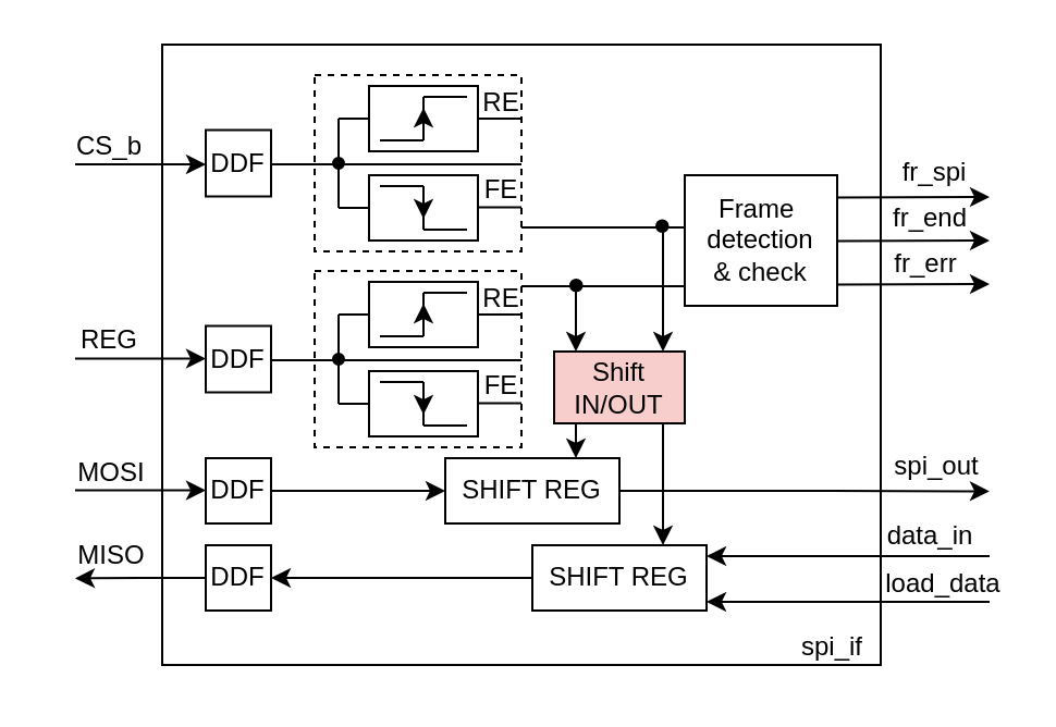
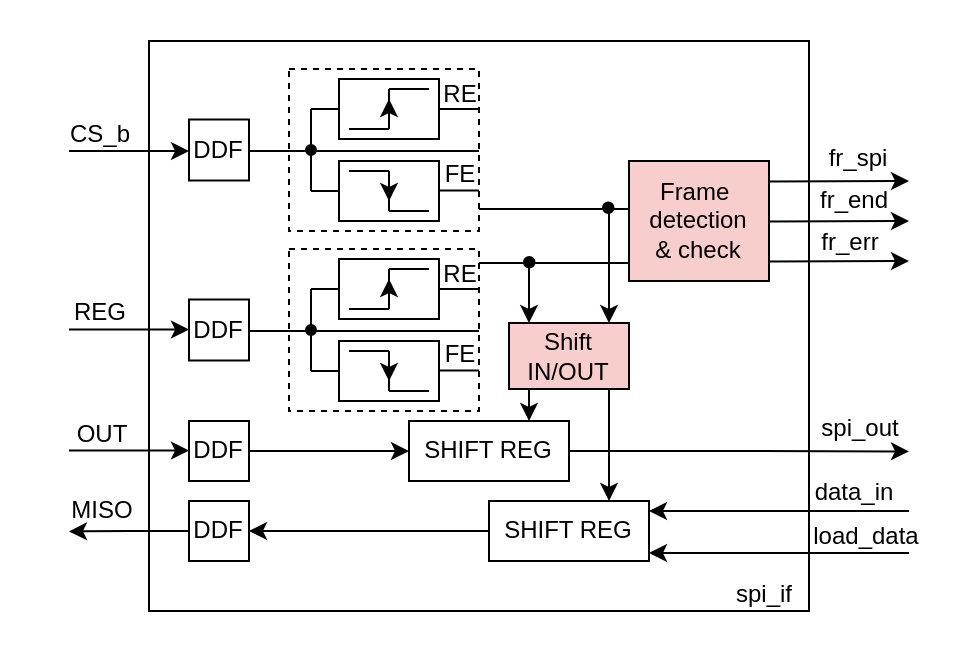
  <mxCell id="0" />
  <mxCell id="1" parent="0" />
  <mxCell id="2" value="" style="group" vertex="1" connectable="0" parent="1"><mxGeometry x="124" y="32" width="136" height="83" as="geometry" /></mxCell>
  <mxCell id="3" value="" style="group" vertex="1" connectable="0" parent="2"><mxGeometry x="50" y="12" width="40" height="20" as="geometry" /></mxCell>
  <mxCell id="4" value="" style="endArrow=none;html=1;rounded=0;" edge="1" parent="3"><mxGeometry width="50" height="50" relative="1" as="geometry"><mxPoint y="20" as="sourcePoint" /><mxPoint x="20" y="20" as="targetPoint" /></mxGeometry></mxCell>
  <mxCell id="5" value="" style="endArrow=none;html=1;rounded=0;" edge="1" parent="3"><mxGeometry width="50" height="50" relative="1" as="geometry"><mxPoint x="20" as="sourcePoint" /><mxPoint x="40" as="targetPoint" /></mxGeometry></mxCell>
  <mxCell id="6" value="" style="endArrow=none;html=1;rounded=0;" edge="1" parent="3"><mxGeometry width="50" height="50" relative="1" as="geometry"><mxPoint x="20" y="20" as="sourcePoint" /><mxPoint x="20" as="targetPoint" /></mxGeometry></mxCell>
  <mxCell id="7" value="" style="endArrow=classic;html=1;rounded=0;" edge="1" parent="3"><mxGeometry width="50" height="50" relative="1" as="geometry"><mxPoint x="20" y="15" as="sourcePoint" /><mxPoint x="20" y="5" as="targetPoint" /></mxGeometry></mxCell>
  <mxCell id="8" value="" style="group" vertex="1" connectable="0" parent="2"><mxGeometry x="50" y="53" width="40" height="20" as="geometry" /></mxCell>
  <mxCell id="9" value="" style="endArrow=none;html=1;rounded=0;" edge="1" parent="8"><mxGeometry width="50" height="50" relative="1" as="geometry"><mxPoint as="sourcePoint" /><mxPoint x="20" as="targetPoint" /></mxGeometry></mxCell>
  <mxCell id="10" value="" style="endArrow=none;html=1;rounded=0;" edge="1" parent="8"><mxGeometry width="50" height="50" relative="1" as="geometry"><mxPoint x="20" y="20" as="sourcePoint" /><mxPoint x="40" y="20" as="targetPoint" /></mxGeometry></mxCell>
  <mxCell id="11" value="" style="endArrow=none;html=1;rounded=0;" edge="1" parent="8"><mxGeometry width="50" height="50" relative="1" as="geometry"><mxPoint x="20" as="sourcePoint" /><mxPoint x="20" y="20" as="targetPoint" /></mxGeometry></mxCell>
  <mxCell id="12" value="" style="endArrow=classic;html=1;rounded=0;" edge="1" parent="8"><mxGeometry width="50" height="50" relative="1" as="geometry"><mxPoint x="20" y="5" as="sourcePoint" /><mxPoint x="20" y="15" as="targetPoint" /></mxGeometry></mxCell>
  <mxCell id="13" value="" style="rounded=0;whiteSpace=wrap;html=1;fillColor=none;" vertex="1" parent="2"><mxGeometry x="45" y="7" width="50" height="30" as="geometry" /></mxCell>
  <mxCell id="14" value="" style="rounded=0;whiteSpace=wrap;html=1;fillColor=none;" vertex="1" parent="2"><mxGeometry x="45" y="48" width="50" height="30" as="geometry" /></mxCell>
  <mxCell id="15" value="" style="endArrow=none;html=1;rounded=0;" edge="1" parent="2"><mxGeometry width="50" height="50" relative="1" as="geometry"><mxPoint x="95" y="22" as="sourcePoint" /><mxPoint x="115" y="22" as="targetPoint" /></mxGeometry></mxCell>
  <mxCell id="16" value="RE" style="text;html=1;strokeColor=none;fillColor=none;align=center;verticalAlign=middle;whiteSpace=wrap;rounded=0;" vertex="1" parent="2"><mxGeometry x="76" width="60" height="30" as="geometry" /></mxCell>
  <mxCell id="17" value="" style="endArrow=none;html=1;rounded=0;" edge="1" parent="2"><mxGeometry width="50" height="50" relative="1" as="geometry"><mxPoint x="95" y="62.8" as="sourcePoint" /><mxPoint x="115" y="62.8" as="targetPoint" /></mxGeometry></mxCell>
  <mxCell id="18" value="FE" style="text;html=1;strokeColor=none;fillColor=none;align=center;verticalAlign=middle;whiteSpace=wrap;rounded=0;" vertex="1" parent="2"><mxGeometry x="76" y="40" width="60" height="30" as="geometry" /></mxCell>
  <mxCell id="19" value="" style="endArrow=none;html=1;rounded=0;" edge="1" parent="2"><mxGeometry width="50" height="50" relative="1" as="geometry"><mxPoint y="43" as="sourcePoint" /><mxPoint x="115" y="43" as="targetPoint" /></mxGeometry></mxCell>
  <mxCell id="20" value="" style="rounded=0;whiteSpace=wrap;html=1;strokeColor=default;fillColor=none;dashed=1;" vertex="1" parent="2"><mxGeometry x="20" y="2" width="95" height="81" as="geometry" /></mxCell>
  <mxCell id="21" value="" style="endArrow=none;html=1;rounded=0;" edge="1" parent="2"><mxGeometry width="50" height="50" relative="1" as="geometry"><mxPoint x="31" y="22" as="sourcePoint" /><mxPoint x="45" y="22" as="targetPoint" /></mxGeometry></mxCell>
  <mxCell id="22" value="" style="endArrow=none;html=1;rounded=0;" edge="1" parent="2"><mxGeometry width="50" height="50" relative="1" as="geometry"><mxPoint x="31" y="63" as="sourcePoint" /><mxPoint x="45" y="63" as="targetPoint" /></mxGeometry></mxCell>
  <mxCell id="23" value="" style="endArrow=none;html=1;rounded=0;" edge="1" parent="2"><mxGeometry width="50" height="50" relative="1" as="geometry"><mxPoint x="31" y="63" as="sourcePoint" /><mxPoint x="31" y="22" as="targetPoint" /></mxGeometry></mxCell>
  <mxCell id="24" value="" style="ellipse;whiteSpace=wrap;html=1;aspect=fixed;fillColor=#000000;" vertex="1" parent="2"><mxGeometry x="28.5" y="40" width="5" height="5" as="geometry" /></mxCell>
  <mxCell id="25" value="" style="group" vertex="1" connectable="0" parent="1"><mxGeometry x="124" y="122" width="136" height="83" as="geometry" /></mxCell>
  <mxCell id="26" value="" style="group" vertex="1" connectable="0" parent="25"><mxGeometry x="50" y="12" width="40" height="20" as="geometry" /></mxCell>
  <mxCell id="27" value="" style="endArrow=none;html=1;rounded=0;" edge="1" parent="26"><mxGeometry width="50" height="50" relative="1" as="geometry"><mxPoint y="20" as="sourcePoint" /><mxPoint x="20" y="20" as="targetPoint" /></mxGeometry></mxCell>
  <mxCell id="28" value="" style="endArrow=none;html=1;rounded=0;" edge="1" parent="26"><mxGeometry width="50" height="50" relative="1" as="geometry"><mxPoint x="20" as="sourcePoint" /><mxPoint x="40" as="targetPoint" /></mxGeometry></mxCell>
  <mxCell id="29" value="" style="endArrow=none;html=1;rounded=0;" edge="1" parent="26"><mxGeometry width="50" height="50" relative="1" as="geometry"><mxPoint x="20" y="20" as="sourcePoint" /><mxPoint x="20" as="targetPoint" /></mxGeometry></mxCell>
  <mxCell id="30" value="" style="endArrow=classic;html=1;rounded=0;" edge="1" parent="26"><mxGeometry width="50" height="50" relative="1" as="geometry"><mxPoint x="20" y="15" as="sourcePoint" /><mxPoint x="20" y="5" as="targetPoint" /></mxGeometry></mxCell>
  <mxCell id="31" value="" style="group" vertex="1" connectable="0" parent="25"><mxGeometry x="50" y="53" width="40" height="20" as="geometry" /></mxCell>
  <mxCell id="32" value="" style="endArrow=none;html=1;rounded=0;" edge="1" parent="31"><mxGeometry width="50" height="50" relative="1" as="geometry"><mxPoint as="sourcePoint" /><mxPoint x="20" as="targetPoint" /></mxGeometry></mxCell>
  <mxCell id="33" value="" style="endArrow=none;html=1;rounded=0;" edge="1" parent="31"><mxGeometry width="50" height="50" relative="1" as="geometry"><mxPoint x="20" y="20" as="sourcePoint" /><mxPoint x="40" y="20" as="targetPoint" /></mxGeometry></mxCell>
  <mxCell id="34" value="" style="endArrow=none;html=1;rounded=0;" edge="1" parent="31"><mxGeometry width="50" height="50" relative="1" as="geometry"><mxPoint x="20" as="sourcePoint" /><mxPoint x="20" y="20" as="targetPoint" /></mxGeometry></mxCell>
  <mxCell id="35" value="" style="endArrow=classic;html=1;rounded=0;" edge="1" parent="31"><mxGeometry width="50" height="50" relative="1" as="geometry"><mxPoint x="20" y="5" as="sourcePoint" /><mxPoint x="20" y="15" as="targetPoint" /></mxGeometry></mxCell>
  <mxCell id="36" value="" style="rounded=0;whiteSpace=wrap;html=1;fillColor=none;" vertex="1" parent="25"><mxGeometry x="45" y="7" width="50" height="30" as="geometry" /></mxCell>
  <mxCell id="37" value="" style="rounded=0;whiteSpace=wrap;html=1;fillColor=none;" vertex="1" parent="25"><mxGeometry x="45" y="48" width="50" height="30" as="geometry" /></mxCell>
  <mxCell id="38" value="" style="endArrow=none;html=1;rounded=0;" edge="1" parent="25"><mxGeometry width="50" height="50" relative="1" as="geometry"><mxPoint x="95" y="22" as="sourcePoint" /><mxPoint x="115" y="22" as="targetPoint" /></mxGeometry></mxCell>
  <mxCell id="39" value="RE" style="text;html=1;strokeColor=none;fillColor=none;align=center;verticalAlign=middle;whiteSpace=wrap;rounded=0;" vertex="1" parent="25"><mxGeometry x="76" width="60" height="30" as="geometry" /></mxCell>
  <mxCell id="40" value="" style="endArrow=none;html=1;rounded=0;" edge="1" parent="25"><mxGeometry width="50" height="50" relative="1" as="geometry"><mxPoint x="95" y="62.8" as="sourcePoint" /><mxPoint x="115" y="62.8" as="targetPoint" /></mxGeometry></mxCell>
  <mxCell id="41" value="FE" style="text;html=1;strokeColor=none;fillColor=none;align=center;verticalAlign=middle;whiteSpace=wrap;rounded=0;" vertex="1" parent="25"><mxGeometry x="76" y="40" width="60" height="30" as="geometry" /></mxCell>
  <mxCell id="42" value="" style="endArrow=none;html=1;rounded=0;" edge="1" parent="25"><mxGeometry width="50" height="50" relative="1" as="geometry"><mxPoint y="43" as="sourcePoint" /><mxPoint x="115" y="43" as="targetPoint" /></mxGeometry></mxCell>
  <mxCell id="43" value="" style="rounded=0;whiteSpace=wrap;html=1;strokeColor=default;fillColor=none;dashed=1;" vertex="1" parent="25"><mxGeometry x="20" y="2" width="95" height="81" as="geometry" /></mxCell>
  <mxCell id="44" value="" style="endArrow=none;html=1;rounded=0;" edge="1" parent="25"><mxGeometry width="50" height="50" relative="1" as="geometry"><mxPoint x="31" y="22" as="sourcePoint" /><mxPoint x="45" y="22" as="targetPoint" /></mxGeometry></mxCell>
  <mxCell id="45" value="" style="endArrow=none;html=1;rounded=0;" edge="1" parent="25"><mxGeometry width="50" height="50" relative="1" as="geometry"><mxPoint x="31" y="63" as="sourcePoint" /><mxPoint x="45" y="63" as="targetPoint" /></mxGeometry></mxCell>
  <mxCell id="46" value="" style="endArrow=none;html=1;rounded=0;" edge="1" parent="25"><mxGeometry width="50" height="50" relative="1" as="geometry"><mxPoint x="31" y="63" as="sourcePoint" /><mxPoint x="31" y="22" as="targetPoint" /></mxGeometry></mxCell>
  <mxCell id="47" value="" style="ellipse;whiteSpace=wrap;html=1;aspect=fixed;fillColor=#000000;" vertex="1" parent="25"><mxGeometry x="28.5" y="40" width="5" height="5" as="geometry" /></mxCell>
  <mxCell id="48" value="DDF" style="rounded=0;whiteSpace=wrap;html=1;" vertex="1" parent="1"><mxGeometry x="94" y="59.25" width="30" height="30.5" as="geometry" /></mxCell>
  <mxCell id="49" value="DDF" style="rounded=0;whiteSpace=wrap;html=1;" vertex="1" parent="1"><mxGeometry x="94" y="149.25" width="30" height="30.5" as="geometry" /></mxCell>
  <mxCell id="50" value="" style="endArrow=classic;html=1;rounded=0;" edge="1" parent="1"><mxGeometry width="50" height="50" relative="1" as="geometry"><mxPoint x="34" y="75" as="sourcePoint" /><mxPoint x="94" y="75" as="targetPoint" /></mxGeometry></mxCell>
  <mxCell id="51" value="" style="endArrow=classic;html=1;rounded=0;" edge="1" parent="1"><mxGeometry width="50" height="50" relative="1" as="geometry"><mxPoint x="34" y="164.3" as="sourcePoint" /><mxPoint x="94" y="164.3" as="targetPoint" /></mxGeometry></mxCell>
  <mxCell id="52" style="edgeStyle=orthogonalEdgeStyle;rounded=0;orthogonalLoop=1;jettySize=auto;html=1;exitX=1;exitY=0.5;exitDx=0;exitDy=0;entryX=0;entryY=0.5;entryDx=0;entryDy=0;startArrow=none;startFill=0;endArrow=classic;endFill=1;" edge="1" parent="1" source="53" target="56"><mxGeometry relative="1" as="geometry" /></mxCell>
  <mxCell id="53" value="DDF" style="rounded=0;whiteSpace=wrap;html=1;" vertex="1" parent="1"><mxGeometry x="94" y="210" width="30" height="30" as="geometry" /></mxCell>
  <mxCell id="54" value="" style="endArrow=classic;html=1;rounded=0;" edge="1" parent="1"><mxGeometry width="50" height="50" relative="1" as="geometry"><mxPoint x="34" y="224.8" as="sourcePoint" /><mxPoint x="94" y="224.8" as="targetPoint" /></mxGeometry></mxCell>
  <mxCell id="55" style="edgeStyle=orthogonalEdgeStyle;rounded=0;orthogonalLoop=1;jettySize=auto;html=1;exitX=1;exitY=0.5;exitDx=0;exitDy=0;" edge="1" parent="1" source="56"><mxGeometry relative="1" as="geometry"><mxPoint x="454" y="225.2" as="targetPoint" /></mxGeometry></mxCell>
  <mxCell id="56" value="SHIFT REG" style="rounded=0;whiteSpace=wrap;html=1;" vertex="1" parent="1"><mxGeometry x="204" y="210" width="80" height="30" as="geometry" /></mxCell>
  <mxCell id="57" value="Shift&lt;br&gt;IN/OUT" style="rounded=0;whiteSpace=wrap;html=1;fillColor=#f8cecc;" vertex="1" parent="1"><mxGeometry x="254" y="161" width="60" height="33" as="geometry" /></mxCell>
  <mxCell id="58" value="" style="endArrow=classic;html=1;rounded=0;entryX=0.75;entryY=0;entryDx=0;entryDy=0;" edge="1" parent="1" target="56"><mxGeometry width="50" height="50" relative="1" as="geometry"><mxPoint x="264" y="194" as="sourcePoint" /><mxPoint x="314" y="144" as="targetPoint" /></mxGeometry></mxCell>
  <mxCell id="59" value="" style="endArrow=classic;html=1;rounded=0;entryX=0.75;entryY=0;entryDx=0;entryDy=0;" edge="1" parent="1" target="61"><mxGeometry width="50" height="50" relative="1" as="geometry"><mxPoint x="304" y="194" as="sourcePoint" /><mxPoint x="304" y="215" as="targetPoint" /></mxGeometry></mxCell>
  <mxCell id="60" style="edgeStyle=orthogonalEdgeStyle;rounded=0;orthogonalLoop=1;jettySize=auto;html=1;exitX=0;exitY=0.5;exitDx=0;exitDy=0;entryX=1;entryY=0.5;entryDx=0;entryDy=0;" edge="1" parent="1" source="61" target="63"><mxGeometry relative="1" as="geometry" /></mxCell>
  <mxCell id="61" value="SHIFT REG" style="rounded=0;whiteSpace=wrap;html=1;" vertex="1" parent="1"><mxGeometry x="244" y="250" width="80" height="30" as="geometry" /></mxCell>
  <mxCell id="62" style="edgeStyle=orthogonalEdgeStyle;rounded=0;orthogonalLoop=1;jettySize=auto;html=1;exitX=0;exitY=0.5;exitDx=0;exitDy=0;" edge="1" parent="1" source="63"><mxGeometry relative="1" as="geometry"><mxPoint x="34" y="265.2" as="targetPoint" /></mxGeometry></mxCell>
  <mxCell id="63" value="DDF" style="rounded=0;whiteSpace=wrap;html=1;" vertex="1" parent="1"><mxGeometry x="94" y="250" width="30" height="30" as="geometry" /></mxCell>
- <mxCell id="64" value="Frame&amp;nbsp;&lt;br&gt;detection&lt;br&gt;&amp;amp; check" style="rounded=0;whiteSpace=wrap;html=1;" vertex="1" parent="1"><mxGeometry x="314" y="80" width="70" height="60" as="geometry" /></mxCell>
+ <mxCell id="64" value="Frame&amp;nbsp;&lt;br&gt;detection&lt;br&gt;&amp;amp; check" style="rounded=0;whiteSpace=wrap;html=1;fillColor=#f8cecc;" vertex="1" parent="1"><mxGeometry x="314" y="80" width="70" height="60" as="geometry" /></mxCell>
  <mxCell id="65" value="" style="endArrow=classic;html=1;rounded=0;" edge="1" parent="1"><mxGeometry width="50" height="50" relative="1" as="geometry"><mxPoint x="384" y="110.25" as="sourcePoint" /><mxPoint x="454" y="110" as="targetPoint" /></mxGeometry></mxCell>
  <mxCell id="66" value="" style="endArrow=classic;html=1;rounded=0;" edge="1" parent="1"><mxGeometry width="50" height="50" relative="1" as="geometry"><mxPoint x="384" y="90.25" as="sourcePoint" /><mxPoint x="454" y="90" as="targetPoint" /></mxGeometry></mxCell>
  <mxCell id="67" value="" style="endArrow=classic;html=1;rounded=0;" edge="1" parent="1"><mxGeometry width="50" height="50" relative="1" as="geometry"><mxPoint x="384" y="130.25" as="sourcePoint" /><mxPoint x="454" y="130" as="targetPoint" /></mxGeometry></mxCell>
  <mxCell id="68" value="" style="endArrow=none;html=1;rounded=0;" edge="1" parent="1"><mxGeometry width="50" height="50" relative="1" as="geometry"><mxPoint x="314" y="104" as="sourcePoint" /><mxPoint x="239" y="104" as="targetPoint" /></mxGeometry></mxCell>
  <mxCell id="69" value="" style="endArrow=none;html=1;rounded=0;" edge="1" parent="1"><mxGeometry width="50" height="50" relative="1" as="geometry"><mxPoint x="314" y="131" as="sourcePoint" /><mxPoint x="239" y="131" as="targetPoint" /></mxGeometry></mxCell>
  <mxCell id="70" value="" style="endArrow=classic;html=1;rounded=0;entryX=0.75;entryY=0;entryDx=0;entryDy=0;" edge="1" parent="1"><mxGeometry width="50" height="50" relative="1" as="geometry"><mxPoint x="304" y="104" as="sourcePoint" /><mxPoint x="304" y="161" as="targetPoint" /></mxGeometry></mxCell>
  <mxCell id="71" value="" style="endArrow=classic;html=1;rounded=0;entryX=0.75;entryY=0;entryDx=0;entryDy=0;" edge="1" parent="1"><mxGeometry width="50" height="50" relative="1" as="geometry"><mxPoint x="264" y="131" as="sourcePoint" /><mxPoint x="264" y="161" as="targetPoint" /></mxGeometry></mxCell>
  <mxCell id="72" value="" style="ellipse;whiteSpace=wrap;html=1;aspect=fixed;fillColor=#000000;" vertex="1" parent="1"><mxGeometry x="301" y="100.75" width="5.25" height="5.25" as="geometry" /></mxCell>
  <mxCell id="73" value="" style="ellipse;whiteSpace=wrap;html=1;aspect=fixed;fillColor=#000000;" vertex="1" parent="1"><mxGeometry x="261.5" y="128" width="5.25" height="5.25" as="geometry" /></mxCell>
  <mxCell id="74" value="" style="endArrow=classic;html=1;rounded=0;entryX=1;entryY=0.5;entryDx=0;entryDy=0;" edge="1" parent="1"><mxGeometry width="50" height="50" relative="1" as="geometry"><mxPoint x="454" y="276" as="sourcePoint" /><mxPoint x="324" y="276" as="targetPoint" /></mxGeometry></mxCell>
  <mxCell id="75" value="" style="endArrow=classic;html=1;rounded=0;entryX=1;entryY=0.5;entryDx=0;entryDy=0;" edge="1" parent="1"><mxGeometry width="50" height="50" relative="1" as="geometry"><mxPoint x="454" y="255" as="sourcePoint" /><mxPoint x="324" y="255" as="targetPoint" /></mxGeometry></mxCell>
  <mxCell id="76" value="" style="rounded=0;whiteSpace=wrap;html=1;fillColor=none;" vertex="1" parent="1"><mxGeometry x="74" y="20" width="330" height="285" as="geometry" /></mxCell>
  <mxCell id="77" value="spi_if" style="text;html=1;strokeColor=none;fillColor=none;align=center;verticalAlign=middle;whiteSpace=wrap;rounded=0;" vertex="1" parent="1"><mxGeometry x="352" y="282" width="60" height="30" as="geometry" /></mxCell>
  <mxCell id="78" value="CS_b" style="text;html=1;strokeColor=none;fillColor=none;align=center;verticalAlign=middle;whiteSpace=wrap;rounded=0;" vertex="1" parent="1"><mxGeometry x="20" y="52" width="60" height="30" as="geometry" /></mxCell>
  <mxCell id="79" value="REG" style="text;html=1;strokeColor=none;fillColor=none;align=center;verticalAlign=middle;whiteSpace=wrap;rounded=0;" vertex="1" parent="1"><mxGeometry x="20" y="141" width="60" height="30" as="geometry" /></mxCell>
- <mxCell id="80" value="MOSI" style="text;html=1;strokeColor=none;fillColor=none;align=center;verticalAlign=middle;whiteSpace=wrap;rounded=0;" vertex="1" parent="1"><mxGeometry x="21" y="202" width="60" height="30" as="geometry" /></mxCell>
+ <mxCell id="80" value="OUT" style="text;html=1;strokeColor=none;fillColor=none;align=center;verticalAlign=middle;whiteSpace=wrap;rounded=0;" vertex="1" parent="1"><mxGeometry x="21" y="202" width="60" height="30" as="geometry" /></mxCell>
  <mxCell id="81" value="MISO" style="text;html=1;strokeColor=none;fillColor=none;align=center;verticalAlign=middle;whiteSpace=wrap;rounded=0;" vertex="1" parent="1"><mxGeometry x="21" y="240" width="60" height="30" as="geometry" /></mxCell>
  <mxCell id="82" value="fr_spi" style="text;html=1;strokeColor=none;fillColor=none;align=center;verticalAlign=middle;whiteSpace=wrap;rounded=0;" vertex="1" parent="1"><mxGeometry x="399" y="63.75" width="60" height="30" as="geometry" /></mxCell>
  <mxCell id="83" value="fr_end" style="text;html=1;strokeColor=none;fillColor=none;align=center;verticalAlign=middle;whiteSpace=wrap;rounded=0;" vertex="1" parent="1"><mxGeometry x="397" y="85" width="60" height="30" as="geometry" /></mxCell>
  <mxCell id="84" value="fr_err" style="text;html=1;strokeColor=none;fillColor=none;align=center;verticalAlign=middle;whiteSpace=wrap;rounded=0;" vertex="1" parent="1"><mxGeometry x="395" y="106" width="60" height="30" as="geometry" /></mxCell>
  <mxCell id="85" value="spi_out" style="text;html=1;strokeColor=none;fillColor=none;align=center;verticalAlign=middle;whiteSpace=wrap;rounded=0;" vertex="1" parent="1"><mxGeometry x="400" y="199" width="60" height="30" as="geometry" /></mxCell>
  <mxCell id="86" value="data_in" style="text;html=1;strokeColor=none;fillColor=none;align=center;verticalAlign=middle;whiteSpace=wrap;rounded=0;" vertex="1" parent="1"><mxGeometry x="397" y="231" width="60" height="30" as="geometry" /></mxCell>
  <mxCell id="87" value="load_data" style="text;html=1;strokeColor=none;fillColor=none;align=center;verticalAlign=middle;whiteSpace=wrap;rounded=0;" vertex="1" parent="1"><mxGeometry x="403" y="253" width="60" height="30" as="geometry" /></mxCell>
